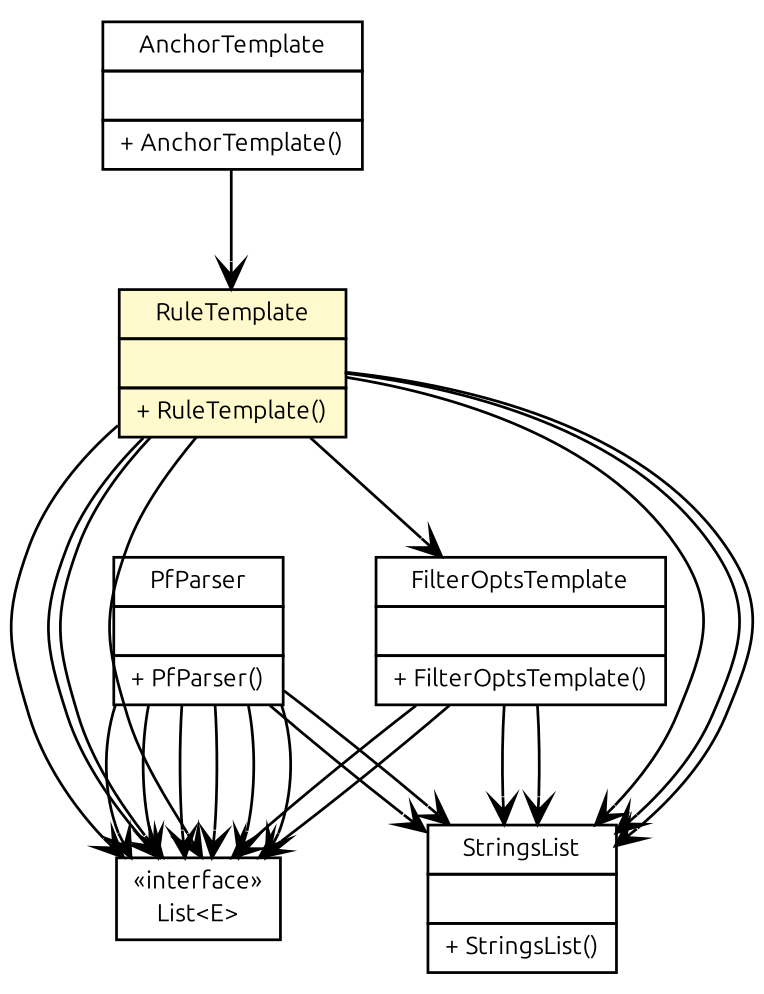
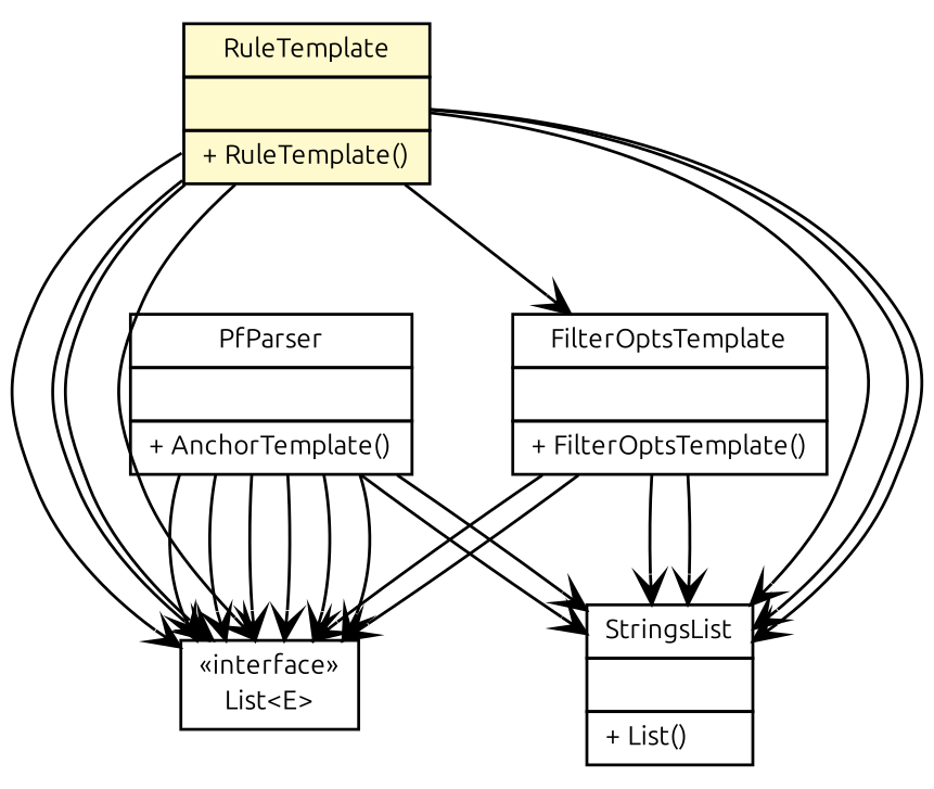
  digraph {
    fontname=Ubuntu
    node [fontcolor=black fontname=Ubuntu fontsize=9.0 shape=plaintext]
    edge [arrowhead=open color=black fontcolor=black fontname=Ubuntu fontsize=10.0 headport=p labelfontname=Helvetica labelfontsize=10 tailport=p]
-   n1 [label=<<table border="0" cellborder="1" cellspacing="0" cellpadding="2" port="p" href="../../lib/misc/StringsList.html"> 		<tr><td><table border="0" cellspacing="0" cellpadding="1"> 			<tr><td> StringsList </td></tr> 		</table></td></tr> 		<tr><td><table border="0" cellspacing="0" cellpadding="1"> 			<tr><td align="left">  </td></tr> 		</table></td></tr> 		<tr><td><table border="0" cellspacing="0" cellpadding="1"> 			<tr><td align="left"> + StringsList() </td></tr> 		</table></td></tr> 		</table>>]
-   n2 [label=<<table border="0" cellborder="1" cellspacing="0" cellpadding="2" port="p" href="./PfParser.html"> 		<tr><td><table border="0" cellspacing="0" cellpadding="1"> 			<tr><td> PfParser </td></tr> 		</table></td></tr> 		<tr><td><table border="0" cellspacing="0" cellpadding="1"> 			<tr><td align="left">  </td></tr> 		</table></td></tr> 		<tr><td><table border="0" cellspacing="0" cellpadding="1"> 			<tr><td align="left"> + PfParser() </td></tr> 		</table></td></tr> 		</table>>]
+   n1 [label=<<table border="0" cellborder="1" cellspacing="0" cellpadding="2" port="p" href="../../lib/misc/StringsList.html"> 		<tr><td><table border="0" cellspacing="0" cellpadding="1"> 			<tr><td> StringsList </td></tr> 		</table></td></tr> 		<tr><td><table border="0" cellspacing="0" cellpadding="1"> 			<tr><td align="left">  </td></tr> 		</table></td></tr> 		<tr><td><table border="0" cellspacing="0" cellpadding="1"> 			<tr><td align="left"> + List() </td></tr> 		</table></td></tr> 		</table>>]
+   n2 [label=<<table border="0" cellborder="1" cellspacing="0" cellpadding="2" port="p" href="./PfParser.html"> 		<tr><td><table border="0" cellspacing="0" cellpadding="1"> 			<tr><td> PfParser </td></tr> 		</table></td></tr> 		<tr><td><table border="0" cellspacing="0" cellpadding="1"> 			<tr><td align="left">  </td></tr> 		</table></td></tr> 		<tr><td><table border="0" cellspacing="0" cellpadding="1"> 			<tr><td align="left"> + AnchorTemplate() </td></tr> 		</table></td></tr> 		</table>>]
    n3 [label=<<table border="0" cellborder="1" cellspacing="0" cellpadding="2" port="p" href="http://java.sun.com/j2se/1.4.2/docs/api/java/util/List.html"> 		<tr><td><table border="0" cellspacing="0" cellpadding="1"> 			<tr><td> &laquo;interface&raquo; </td></tr> 			<tr><td> List&lt;E&gt; </td></tr> 		</table></td></tr> 		</table>>]
    n4 [label=<<table border="0" cellborder="1" cellspacing="0" cellpadding="2" port="p" bgcolor="lemonChiffon" href="./RuleTemplate.html"> 		<tr><td><table border="0" cellspacing="0" cellpadding="1"> 			<tr><td> RuleTemplate </td></tr> 		</table></td></tr> 		<tr><td><table border="0" cellspacing="0" cellpadding="1"> 			<tr><td align="left">  </td></tr> 		</table></td></tr> 		<tr><td><table border="0" cellspacing="0" cellpadding="1"> 			<tr><td align="left"> + RuleTemplate() </td></tr> 		</table></td></tr> 		</table>>]
    n5 [label=<<table border="0" cellborder="1" cellspacing="0" cellpadding="2" port="p" href="./FilterOptsTemplate.html"> 		<tr><td><table border="0" cellspacing="0" cellpadding="1"> 			<tr><td> FilterOptsTemplate </td></tr> 		</table></td></tr> 		<tr><td><table border="0" cellspacing="0" cellpadding="1"> 			<tr><td align="left">  </td></tr> 		</table></td></tr> 		<tr><td><table border="0" cellspacing="0" cellpadding="1"> 			<tr><td align="left"> + FilterOptsTemplate() </td></tr> 		</table></td></tr> 		</table>>]
-   n6 [label=<<table border="0" cellborder="1" cellspacing="0" cellpadding="2" port="p" href="./AnchorTemplate.html"> 		<tr><td><table border="0" cellspacing="0" cellpadding="1"> 			<tr><td> AnchorTemplate </td></tr> 		</table></td></tr> 		<tr><td><table border="0" cellspacing="0" cellpadding="1"> 			<tr><td align="left">  </td></tr> 		</table></td></tr> 		<tr><td><table border="0" cellspacing="0" cellpadding="1"> 			<tr><td align="left"> + AnchorTemplate() </td></tr> 		</table></td></tr> 		</table>>]
    n2 -> n1
    n2 -> n1
    n2 -> n3
    n2 -> n3
    n2 -> n3
    n2 -> n3
    n2 -> n3
    n2 -> n3
    n4 -> n1
    n4 -> n1
    n4 -> n1
    n4 -> n3
    n4 -> n3
    n4 -> n3
    n4 -> n3
    n4 -> n5
    n5 -> n1
    n5 -> n1
    n5 -> n3
    n5 -> n3
-   n6 -> n4
  }
